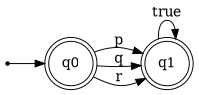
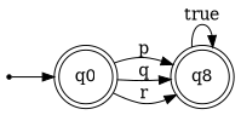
  digraph {
    rankdir=LR
    node [shape=doublecircle]
    q0
-   q1
+   q1 [label=q8]
    qi [shape=point]
    q0 -> q1 [label=p]
    q0 -> q1 [label=q]
    q0 -> q1 [label=r]
    q1 -> q1 [label=true]
    qi -> q0
  }
